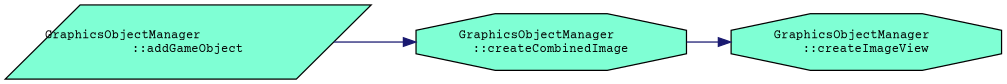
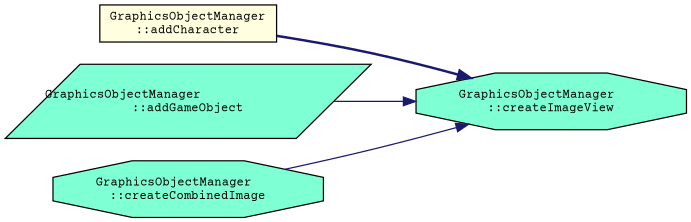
  digraph {
    fontname="Courier Prime"
    rankdir=RL
    node [color=black fillcolor=aquamarine fontname="Courier Prime" fontsize=10 shape=octagon style=filled]
    edge [color=midnightblue dir=back fontname="Courier Prime" fontsize=10 labelfontname=Helvetica labelfontsize=10 style=solid]
    n1 [fontcolor=black height=0.2 label="GraphicsObjectManager\l::createImageView" width=0.4]
+   n2 [fillcolor=lightyellow height=0.2 label="GraphicsObjectManager\l::addCharacter" shape=box width=0.4]
    n3 [height=0.2 label="GraphicsObjectManager\l::addGameObject" shape=parallelogram width=0.4]
    n4 [height=0.2 label="GraphicsObjectManager\l::createCombinedImage" width=0.4]
-   n4 -> n3
+   n1 -> n2 [style=bold]
+   n1 -> n3
    n1 -> n4
  }
